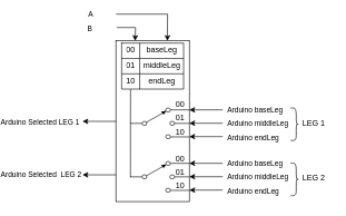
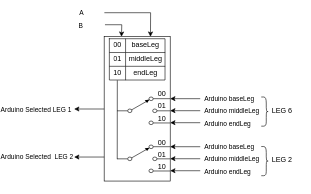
  <mxCell id="0" />
  <mxCell id="1" parent="0" />
  <mxCell id="2" value="" style="rounded=0;whiteSpace=wrap;html=1;" vertex="1" parent="1"><mxGeometry x="70" y="59.98" width="110" height="241.02" as="geometry" /></mxCell>
  <mxCell id="3" value="" style="endArrow=classic;html=1;rounded=0;entryX=0.25;entryY=0;entryDx=0;entryDy=0;" edge="1" parent="1"><mxGeometry width="50" height="50" relative="1" as="geometry"><mxPoint x="71.33" y="40.61" as="sourcePoint" /><mxPoint x="98.83" y="60.61" as="targetPoint" /><Array as="points"><mxPoint x="99.33" y="40.61" /></Array></mxGeometry></mxCell>
  <mxCell id="4" value="B" style="edgeLabel;html=1;align=center;verticalAlign=middle;resizable=0;points=[];" vertex="1" connectable="0" parent="3"><mxGeometry x="-0.815" y="-1" relative="1" as="geometry"><mxPoint x="-45" as="offset" /></mxGeometry></mxCell>
  <mxCell id="5" value="" style="endArrow=classic;html=1;rounded=0;entryX=0.689;entryY=0;entryDx=0;entryDy=0;entryPerimeter=0;" edge="1" parent="1"><mxGeometry width="50" height="50" relative="1" as="geometry"><mxPoint x="70.33" y="20.61" as="sourcePoint" /><mxPoint x="147.12" y="60.61" as="targetPoint" /><Array as="points"><mxPoint x="147.33" y="20.61" /></Array></mxGeometry></mxCell>
  <mxCell id="6" value="A&lt;br&gt;" style="edgeLabel;html=1;align=center;verticalAlign=middle;resizable=0;points=[];" vertex="1" connectable="0" parent="5"><mxGeometry x="-0.934" relative="1" as="geometry"><mxPoint x="-43" as="offset" /></mxGeometry></mxCell>
  <mxCell id="7" value="" style="endArrow=classic;html=1;rounded=0;" edge="1" parent="1"><mxGeometry width="50" height="50" relative="1" as="geometry"><mxPoint x="230" y="163.8" as="sourcePoint" /><mxPoint x="180" y="163.8" as="targetPoint" /></mxGeometry></mxCell>
  <mxCell id="8" value="Arduino baseLeg" style="edgeLabel;html=1;align=left;verticalAlign=middle;resizable=0;points=[];" vertex="1" connectable="0" parent="7"><mxGeometry relative="1" as="geometry"><mxPoint x="30" as="offset" /></mxGeometry></mxCell>
  <mxCell id="9" value="" style="endArrow=classic;html=1;rounded=0;" edge="1" parent="1"><mxGeometry width="50" height="50" relative="1" as="geometry"><mxPoint x="230" y="183.8" as="sourcePoint" /><mxPoint x="180" y="183.8" as="targetPoint" /></mxGeometry></mxCell>
  <mxCell id="10" value="Arduino middleLeg" style="edgeLabel;html=1;align=left;verticalAlign=middle;resizable=0;points=[];" vertex="1" connectable="0" parent="9"><mxGeometry relative="1" as="geometry"><mxPoint x="30" as="offset" /></mxGeometry></mxCell>
  <mxCell id="11" value="" style="endArrow=classic;html=1;rounded=0;" edge="1" parent="1"><mxGeometry width="50" height="50" relative="1" as="geometry"><mxPoint x="230" y="203.8" as="sourcePoint" /><mxPoint x="180" y="203.8" as="targetPoint" /></mxGeometry></mxCell>
  <mxCell id="12" value="Arduino endLeg" style="edgeLabel;html=1;align=left;verticalAlign=middle;resizable=0;points=[];" vertex="1" connectable="0" parent="11"><mxGeometry relative="1" as="geometry"><mxPoint x="30" y="1" as="offset" /></mxGeometry></mxCell>
  <mxCell id="13" value="" style="endArrow=classic;html=1;rounded=0;" edge="1" parent="1"><mxGeometry width="50" height="50" relative="1" as="geometry"><mxPoint x="70" y="181" as="sourcePoint" /><mxPoint x="20" y="181" as="targetPoint" /></mxGeometry></mxCell>
  <mxCell id="14" value="Arduino Selected LEG 1&amp;nbsp;" style="edgeLabel;html=1;align=right;verticalAlign=middle;resizable=0;points=[];" vertex="1" connectable="0" parent="13"><mxGeometry x="0.477" y="-1" relative="1" as="geometry"><mxPoint x="-14" y="2" as="offset" /></mxGeometry></mxCell>
  <mxCell id="15" value="" style="endArrow=classic;html=1;rounded=0;" edge="1" parent="1"><mxGeometry width="50" height="50" relative="1" as="geometry"><mxPoint x="70" y="261" as="sourcePoint" /><mxPoint x="20" y="261" as="targetPoint" /></mxGeometry></mxCell>
  <mxCell id="16" value="Arduino Selected&amp;nbsp;&amp;nbsp;LEG 2" style="edgeLabel;html=1;align=right;verticalAlign=middle;resizable=0;points=[];" vertex="1" connectable="0" parent="15"><mxGeometry x="0.229" y="-1" relative="1" as="geometry"><mxPoint x="-20" as="offset" /></mxGeometry></mxCell>
  <mxCell id="17" value="" style="pointerEvents=1;verticalLabelPosition=bottom;shadow=0;dashed=0;align=center;html=1;verticalAlign=top;shape=mxgraph.electrical.electro-mechanical.selectorSwitch3Position2;elSwitchState=1;" vertex="1" parent="1"><mxGeometry x="91.5" y="161" width="88.51" height="46" as="geometry" /></mxCell>
  <mxCell id="18" value="" style="endArrow=classic;html=1;rounded=0;" edge="1" parent="1"><mxGeometry width="50" height="50" relative="1" as="geometry"><mxPoint x="230" y="243.8" as="sourcePoint" /><mxPoint x="180" y="243.8" as="targetPoint" /></mxGeometry></mxCell>
  <mxCell id="19" value="" style="endArrow=classic;html=1;rounded=0;" edge="1" parent="1"><mxGeometry width="50" height="50" relative="1" as="geometry"><mxPoint x="230" y="263.8" as="sourcePoint" /><mxPoint x="180" y="263.8" as="targetPoint" /></mxGeometry></mxCell>
  <mxCell id="20" value="" style="endArrow=classic;html=1;rounded=0;" edge="1" parent="1"><mxGeometry width="50" height="50" relative="1" as="geometry"><mxPoint x="230" y="283.8" as="sourcePoint" /><mxPoint x="180" y="283.8" as="targetPoint" /></mxGeometry></mxCell>
  <mxCell id="21" value="" style="pointerEvents=1;verticalLabelPosition=bottom;shadow=0;dashed=0;align=center;html=1;verticalAlign=top;shape=mxgraph.electrical.electro-mechanical.selectorSwitch3Position2;elSwitchState=1;" vertex="1" parent="1"><mxGeometry x="91.5" y="241" width="88.51" height="46" as="geometry" /></mxCell>
  <mxCell id="22" value="Arduino baseLeg" style="edgeLabel;html=1;align=left;verticalAlign=middle;resizable=0;points=[];" vertex="1" connectable="0" parent="1"><mxGeometry x="235.191" y="243.499" as="geometry" /></mxCell>
  <mxCell id="23" value="Arduino middleLeg" style="edgeLabel;html=1;align=left;verticalAlign=middle;resizable=0;points=[];" vertex="1" connectable="0" parent="1"><mxGeometry x="235.191" y="263.499" as="geometry" /></mxCell>
  <mxCell id="24" value="Arduino endLeg" style="edgeLabel;html=1;align=left;verticalAlign=middle;resizable=0;points=[];" vertex="1" connectable="0" parent="1"><mxGeometry x="235.191" y="284.498" as="geometry" /></mxCell>
  <mxCell id="25" value="" style="shape=curlyBracket;whiteSpace=wrap;html=1;rounded=1;flipH=1;labelPosition=right;verticalLabelPosition=middle;align=left;verticalAlign=middle;size=0.311;" vertex="1" parent="1"><mxGeometry x="331.65" y="161" width="12.12" height="48.58" as="geometry" /></mxCell>
- <mxCell id="26" value="LEG 1" style="text;html=1;align=center;verticalAlign=middle;resizable=0;points=[];autosize=1;strokeColor=none;fillColor=none;" vertex="1" parent="1"><mxGeometry x="339.53" y="170.221" width="53.149" height="27.559" as="geometry" /></mxCell>
+ <mxCell id="26" value="LEG 6" style="text;html=1;align=center;verticalAlign=middle;resizable=0;points=[];autosize=1;strokeColor=none;fillColor=none;" vertex="1" parent="1"><mxGeometry x="339.53" y="170.221" width="53.149" height="27.559" as="geometry" /></mxCell>
  <mxCell id="27" value="" style="shape=curlyBracket;whiteSpace=wrap;html=1;rounded=1;flipH=1;labelPosition=right;verticalLabelPosition=middle;align=left;verticalAlign=middle;size=0.311;" vertex="1" parent="1"><mxGeometry x="331.648" y="243.499" width="12.12" height="48.58" as="geometry" /></mxCell>
  <mxCell id="28" value="LEG 2" style="text;html=1;align=center;verticalAlign=middle;resizable=0;points=[];autosize=1;strokeColor=none;fillColor=none;" vertex="1" parent="1"><mxGeometry x="339.529" y="252.719" width="53.149" height="27.559" as="geometry" /></mxCell>
  <mxCell id="29" value="" style="shape=table;startSize=0;container=1;collapsible=0;childLayout=tableLayout;" vertex="1" parent="1"><mxGeometry x="78.65" y="63.91" width="92.708" height="68.81" as="geometry" /></mxCell>
  <mxCell id="30" value="" style="shape=tableRow;horizontal=0;startSize=0;swimlaneHead=0;swimlaneBody=0;strokeColor=inherit;top=0;left=0;bottom=0;right=0;collapsible=0;dropTarget=0;fillColor=none;points=[[0,0.5],[1,0.5]];portConstraint=eastwest;" vertex="1" parent="29"><mxGeometry width="92.708" height="23" as="geometry" /></mxCell>
  <mxCell id="31" value="00" style="shape=partialRectangle;html=1;whiteSpace=wrap;connectable=0;strokeColor=inherit;overflow=hidden;fillColor=none;top=0;left=0;bottom=0;right=0;pointerEvents=1;" vertex="1" parent="30"><mxGeometry width="27" height="23" as="geometry"><mxRectangle width="27" height="23" as="alternateBounds" /></mxGeometry></mxCell>
  <mxCell id="32" value="baseLeg" style="shape=partialRectangle;html=1;whiteSpace=wrap;connectable=0;strokeColor=inherit;overflow=hidden;fillColor=none;top=0;left=0;bottom=0;right=0;pointerEvents=1;" vertex="1" parent="30"><mxGeometry x="27" width="66" height="23" as="geometry"><mxRectangle width="66" height="23" as="alternateBounds" /></mxGeometry></mxCell>
  <mxCell id="33" value="" style="shape=tableRow;horizontal=0;startSize=0;swimlaneHead=0;swimlaneBody=0;strokeColor=inherit;top=0;left=0;bottom=0;right=0;collapsible=0;dropTarget=0;fillColor=none;points=[[0,0.5],[1,0.5]];portConstraint=eastwest;" vertex="1" parent="29"><mxGeometry y="23" width="92.708" height="23" as="geometry" /></mxCell>
  <mxCell id="34" value="01" style="shape=partialRectangle;html=1;whiteSpace=wrap;connectable=0;strokeColor=inherit;overflow=hidden;fillColor=none;top=0;left=0;bottom=0;right=0;pointerEvents=1;" vertex="1" parent="33"><mxGeometry width="27" height="23" as="geometry"><mxRectangle width="27" height="23" as="alternateBounds" /></mxGeometry></mxCell>
  <mxCell id="35" value="middleLeg" style="shape=partialRectangle;html=1;whiteSpace=wrap;connectable=0;strokeColor=inherit;overflow=hidden;fillColor=none;top=0;left=0;bottom=0;right=0;pointerEvents=1;" vertex="1" parent="33"><mxGeometry x="27" width="66" height="23" as="geometry"><mxRectangle width="66" height="23" as="alternateBounds" /></mxGeometry></mxCell>
  <mxCell id="36" value="" style="shape=tableRow;horizontal=0;startSize=0;swimlaneHead=0;swimlaneBody=0;strokeColor=inherit;top=0;left=0;bottom=0;right=0;collapsible=0;dropTarget=0;fillColor=none;points=[[0,0.5],[1,0.5]];portConstraint=eastwest;" vertex="1" parent="29"><mxGeometry y="46" width="92.708" height="23" as="geometry" /></mxCell>
  <mxCell id="37" value="10" style="shape=partialRectangle;html=1;whiteSpace=wrap;connectable=0;strokeColor=inherit;overflow=hidden;fillColor=none;top=0;left=0;bottom=0;right=0;pointerEvents=1;" vertex="1" parent="36"><mxGeometry width="27" height="23" as="geometry"><mxRectangle width="27" height="23" as="alternateBounds" /></mxGeometry></mxCell>
  <mxCell id="38" value="endLeg" style="shape=partialRectangle;html=1;whiteSpace=wrap;connectable=0;strokeColor=inherit;overflow=hidden;fillColor=none;top=0;left=0;bottom=0;right=0;pointerEvents=1;" vertex="1" parent="36"><mxGeometry x="27" width="66" height="23" as="geometry"><mxRectangle width="66" height="23" as="alternateBounds" /></mxGeometry></mxCell>
  <mxCell id="39" value="" style="endArrow=none;html=1;rounded=0;entryX=0.143;entryY=1.007;entryDx=0;entryDy=0;entryPerimeter=0;exitX=0.003;exitY=0.511;exitDx=0;exitDy=0;exitPerimeter=0;" edge="1" parent="1" source="21" target="29"><mxGeometry width="50" height="50" relative="1" as="geometry"><mxPoint x="91" y="265" as="sourcePoint" /><mxPoint x="175" y="182" as="targetPoint" /></mxGeometry></mxCell>
  <mxCell id="40" value="00" style="text;html=1;align=center;verticalAlign=middle;resizable=0;points=[];autosize=1;strokeColor=none;fillColor=none;" vertex="1" parent="1"><mxGeometry x="150.546" y="142.662" width="31.496" height="27.559" as="geometry" /></mxCell>
  <mxCell id="41" value="01" style="text;html=1;align=center;verticalAlign=middle;resizable=0;points=[];autosize=1;strokeColor=none;fillColor=none;" vertex="1" parent="1"><mxGeometry x="150.545" y="162.335" width="31.496" height="27.559" as="geometry" /></mxCell>
  <mxCell id="42" value="10" style="text;html=1;align=center;verticalAlign=middle;resizable=0;points=[];autosize=1;strokeColor=none;fillColor=none;" vertex="1" parent="1"><mxGeometry x="150.541" y="183.995" width="31.496" height="27.559" as="geometry" /></mxCell>
  <mxCell id="43" value="00" style="text;html=1;align=center;verticalAlign=middle;resizable=0;points=[];autosize=1;strokeColor=none;fillColor=none;" vertex="1" parent="1"><mxGeometry x="150.555" y="223.361" width="31.496" height="27.559" as="geometry" /></mxCell>
  <mxCell id="44" value="01" style="text;html=1;align=center;verticalAlign=middle;resizable=0;points=[];autosize=1;strokeColor=none;fillColor=none;" vertex="1" parent="1"><mxGeometry x="150.554" y="243.494" width="31.496" height="27.559" as="geometry" /></mxCell>
  <mxCell id="45" value="10" style="text;html=1;align=center;verticalAlign=middle;resizable=0;points=[];autosize=1;strokeColor=none;fillColor=none;" vertex="1" parent="1"><mxGeometry x="150.55" y="264.524" width="31.496" height="27.559" as="geometry" /></mxCell>
